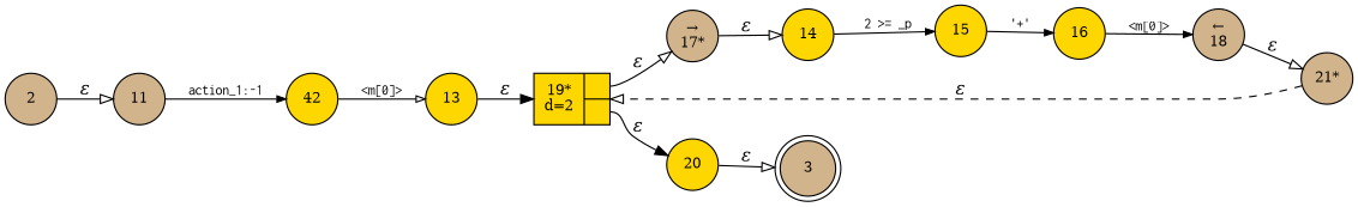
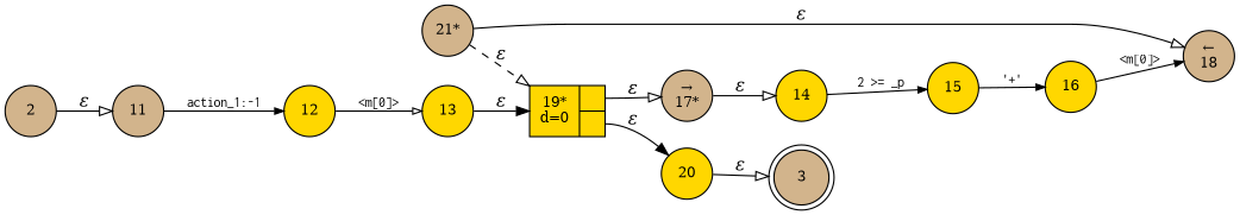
  digraph {
    rankdir=LR
    node [fillcolor=gold fixedsize=true fontsize=11 shape=circle style=filled peripheries=1]
    edge [arrowhead=onormal fontname="Times-Italic"]
    n1 [fillcolor=tan label=3 shape=doublecircle width=.6 peripheries=""]
    n2 [fillcolor=tan label=2 width=.55]
    n3 [fillcolor=tan label=11 width=.55]
-   n4 [label=42 width=.55]
+   n4 [label=12 width=.55]
    n5 [label=13 width=.55]
-   n6 [fixedsize=false label="{19*\nd=2|{<p0>|<p1>}}" shape=record]
+   n6 [fixedsize=false label="{19*\nd=0|{<p0>|<p1>}}" shape=record]
    n7 [fillcolor=tan label="&rarr;\n17*" width=.55]
    n8 [label=20 width=.55]
    n9 [label=14 width=.55]
    n10 [label=15 width=.55]
    n11 [label=16 width=.55]
    n12 [fillcolor=tan label="&larr;\n18" width=.55]
    n13 [fillcolor=tan label="21*" width=.55]
    n2 -> n3 [label="&epsilon;"]
    n3 -> n4 [arrowhead=normal arrowsize=.7 fontname=Courier fontsize=11 label="action_1:-1"]
    n4 -> n5 [arrowsize=.7 fontname=Courier fontsize=11 label="<m[0]>"]
    n5 -> n6 [arrowhead=normal label="&epsilon;"]
    n6 -> n7 [label="&epsilon;" tailport=p0]
    n6 -> n8 [arrowhead=normal label="&epsilon;" tailport=p1]
    n7 -> n9 [label="&epsilon;"]
    n8 -> n1 [label="&epsilon;"]
    n9 -> n10 [arrowhead=normal arrowsize=.7 fontname=Courier fontsize=11 label="2 >= _p"]
    n10 -> n11 [arrowhead=normal arrowsize=.7 fontname=Courier fontsize=11 label="'+'"]
    n11 -> n12 [arrowhead=normal arrowsize=.7 fontname=Courier fontsize=11 label="<m[0]>"]
-   n12 -> n13 [label="&epsilon;"]
+   n13 -> n12 [label="&epsilon;"]
    n13 -> n6 [label="&epsilon;" style=dashed]
  }
